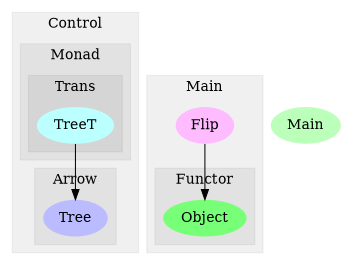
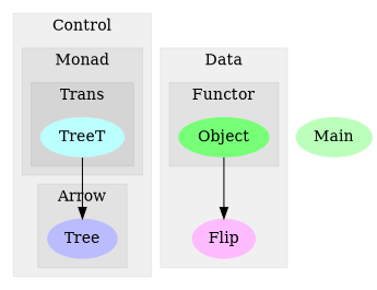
  digraph {
    node [penwidth=0 style=filled]
    n1 [fillcolor="#bbbbff" label=Tree]
    n2 [fillcolor="#bbffff" label=TreeT]
    n3 [fillcolor="#77ff77" label=Object]
    n4 [fillcolor="#ffbbff" label=Flip]
    n5 [fillcolor="#bbffbb" label=Main]
    subgraph cluster_1 {
      color="#0000000F"
      label=Control
      style=filled
      subgraph cluster_2 {
        color="#0000000F"
        label=Arrow
        style=filled
        n1
      }
      subgraph cluster_3 {
        color="#0000000F"
        label=Monad
        style=filled
        subgraph cluster_4 {
          color="#0000000F"
          label=Trans
          style=filled
          n2
        }
      }
    }
    subgraph cluster_5 {
      color="#0000000F"
-     label=Main
+     label=Data
      style=filled
      n4
      subgraph cluster_6 {
        color="#0000000F"
        label=Functor
        style=filled
        n3
      }
    }
    n2 -> n1
-   n4 -> n3
+   n3 -> n4
  }
